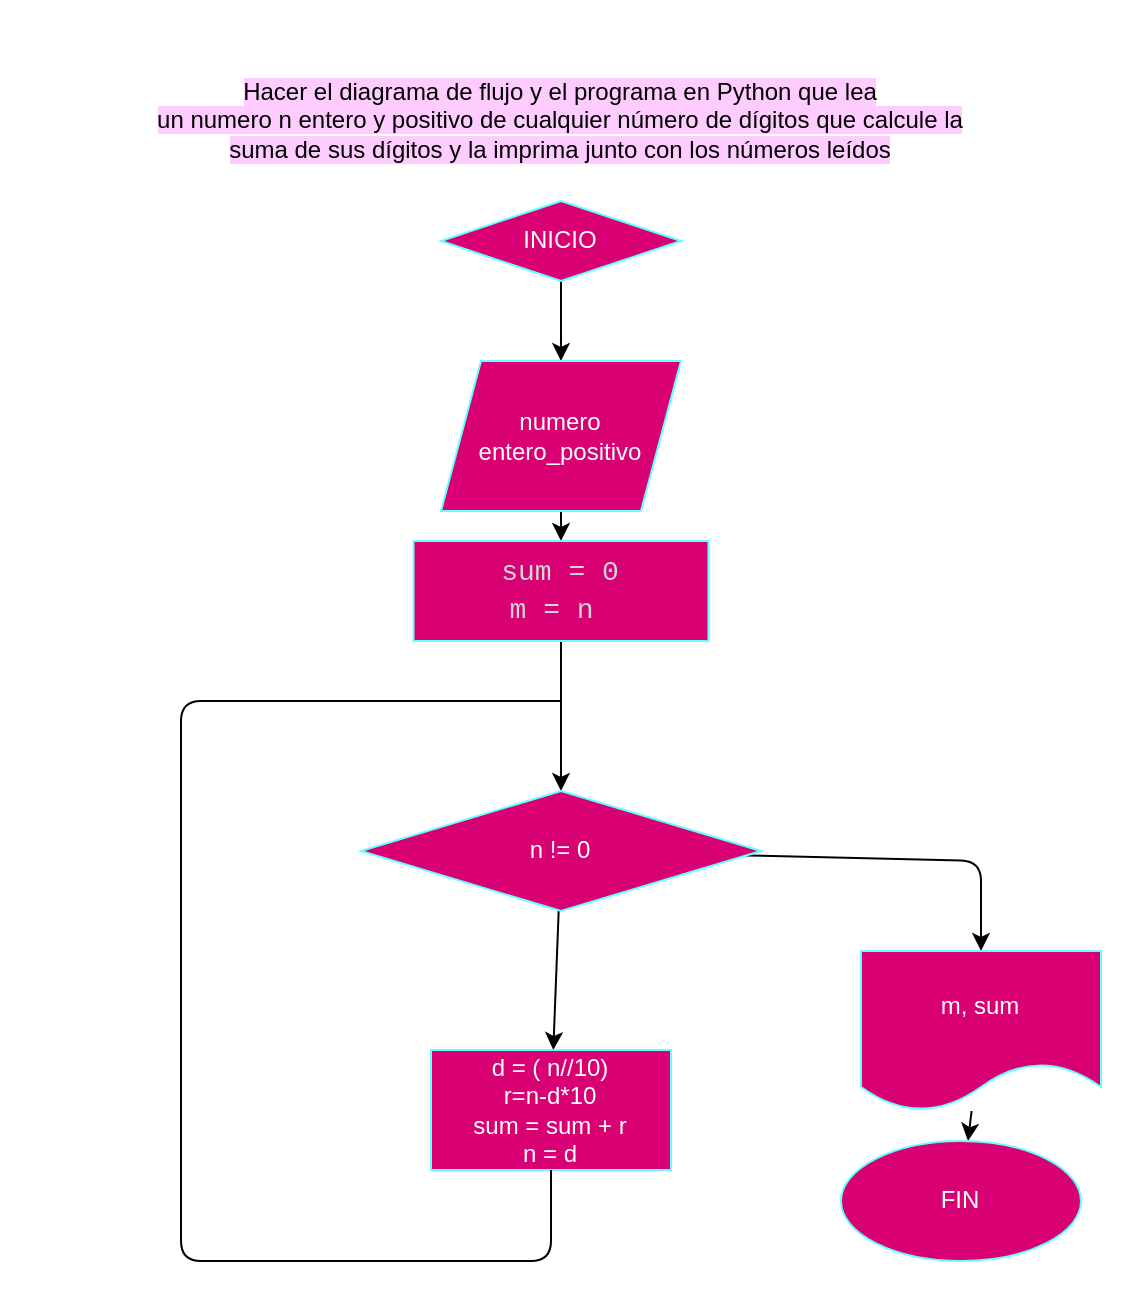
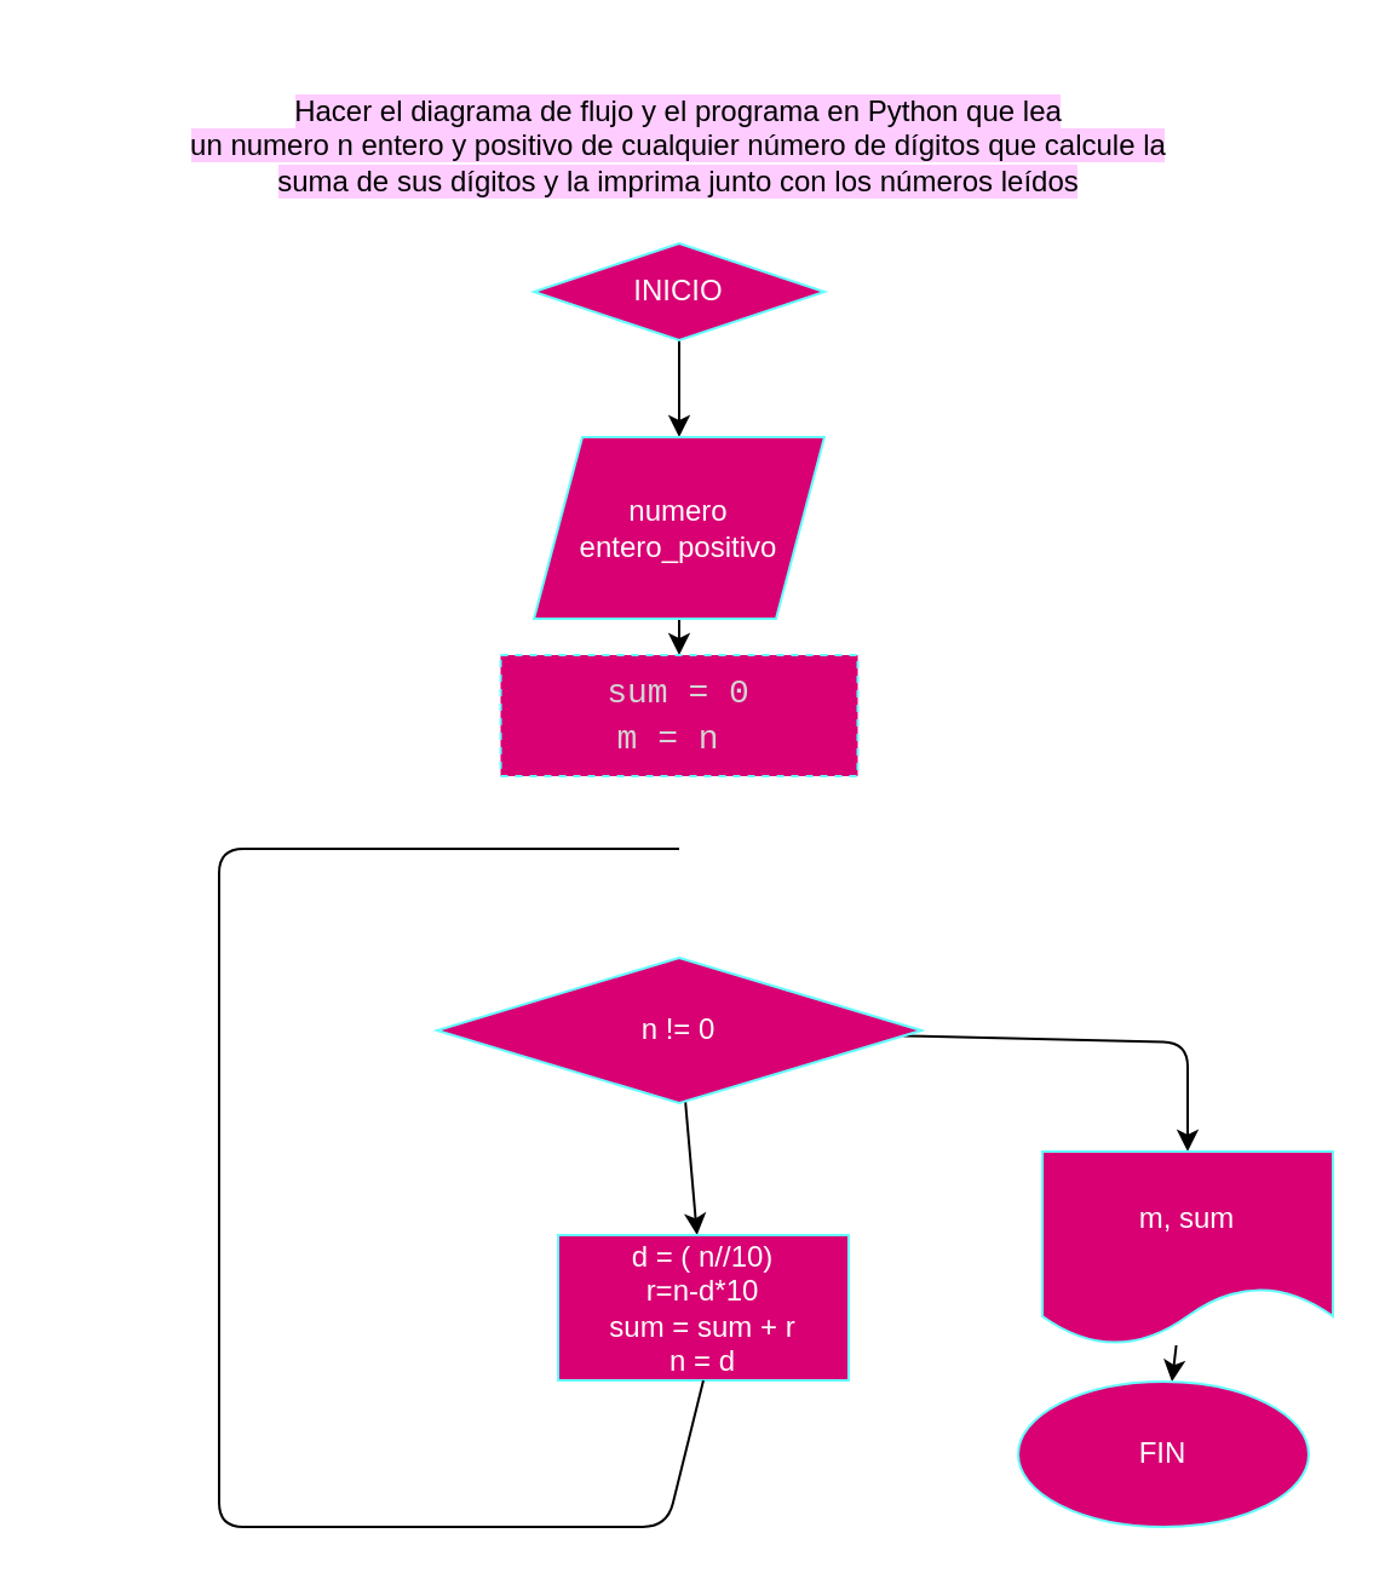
  <mxCell id="0" />
  <mxCell id="1" parent="0" />
  <mxCell id="2" value="&lt;p class=&quot;MsoNormal&quot;&gt;&lt;span style=&quot;background-color: rgb(255 , 204 , 255)&quot;&gt;&lt;font color=&quot;#000000&quot;&gt;Hacer el diagrama de flujo y el programa en Python que lea&lt;br&gt;un numero n entero y positivo de cualquier número de dígitos que calcule la&lt;br&gt;suma de sus dígitos y la imprima junto con los números leídos &lt;/font&gt;&lt;/span&gt;&lt;/p&gt;" style="text;whiteSpace=wrap;html=1;align=center;" parent="1" vertex="1"><mxGeometry x="20" y="20" width="520" height="80" as="geometry" /></mxCell>
  <mxCell id="3" value="" style="edgeStyle=none;html=1;" parent="1" source="4" target="6" edge="1"><mxGeometry relative="1" as="geometry" /></mxCell>
  <mxCell id="4" value="INICIO" style="rhombus;whiteSpace=wrap;html=1;fillColor=#d80073;fontColor=#ffffff;strokeColor=#66FFFF;" parent="1" vertex="1"><mxGeometry x="220" y="100" width="120" height="40" as="geometry" /></mxCell>
  <mxCell id="5" value="" style="edgeStyle=none;html=1;" parent="1" source="6" target="8" edge="1"><mxGeometry relative="1" as="geometry" /></mxCell>
  <mxCell id="6" value="numero entero_positivo" style="shape=parallelogram;perimeter=parallelogramPerimeter;whiteSpace=wrap;html=1;fixedSize=1;fillColor=#d80073;strokeColor=#66FFFF;fontColor=#ffffff;" parent="1" vertex="1"><mxGeometry x="220" y="180" width="120" height="75" as="geometry" /></mxCell>
- <mxCell id="7" value="" style="edgeStyle=none;html=1;" parent="1" source="8" target="11" edge="1"><mxGeometry relative="1" as="geometry" /></mxCell>
- <mxCell id="8" value="&lt;div style=&quot;color: rgb(212 , 212 , 212) ; font-family: &amp;#34;consolas&amp;#34; , &amp;#34;courier new&amp;#34; , monospace ; font-size: 14px ; line-height: 19px&quot;&gt;&lt;div style=&quot;line-height: 19px&quot;&gt;sum = 0&lt;/div&gt;&lt;div style=&quot;line-height: 19px&quot;&gt;m = n&amp;nbsp;&lt;/div&gt;&lt;/div&gt;" style="whiteSpace=wrap;html=1;fillColor=#d80073;strokeColor=#66FFFF;fontColor=#ffffff;" parent="1" vertex="1"><mxGeometry x="206.25" y="270" width="147.5" height="50" as="geometry" /></mxCell>
+ <mxCell id="8" value="&lt;div style=&quot;color: rgb(212 , 212 , 212) ; font-family: &amp;#34;consolas&amp;#34; , &amp;#34;courier new&amp;#34; , monospace ; font-size: 14px ; line-height: 19px&quot;&gt;&lt;div style=&quot;line-height: 19px&quot;&gt;sum = 0&lt;/div&gt;&lt;div style=&quot;line-height: 19px&quot;&gt;m = n&amp;nbsp;&lt;/div&gt;&lt;/div&gt;" style="whiteSpace=wrap;html=1;fillColor=#d80073;strokeColor=#66FFFF;fontColor=#ffffff;dashed=1;" parent="1" vertex="1"><mxGeometry x="206.25" y="270" width="147.5" height="50" as="geometry" /></mxCell>
  <mxCell id="9" value="" style="edgeStyle=none;html=1;" parent="1" source="11" target="12" edge="1"><mxGeometry relative="1" as="geometry" /></mxCell>
  <mxCell id="10" value="" style="edgeStyle=none;html=1;" parent="1" source="11" target="14" edge="1"><mxGeometry relative="1" as="geometry"><Array as="points"><mxPoint x="490" y="430" /></Array></mxGeometry></mxCell>
  <mxCell id="11" value="n != 0" style="rhombus;whiteSpace=wrap;html=1;fillColor=#d80073;strokeColor=#66FFFF;fontColor=#ffffff;" parent="1" vertex="1"><mxGeometry x="180" y="395" width="200" height="60" as="geometry" /></mxCell>
- <mxCell id="12" value="d = ( n//10)&lt;br&gt;r=n-d*10&lt;br&gt;sum = sum + r&lt;br&gt;n = d" style="whiteSpace=wrap;html=1;fillColor=#d80073;strokeColor=#66FFFF;fontColor=#ffffff;" parent="1" vertex="1"><mxGeometry x="215" y="524.5" width="120" height="60" as="geometry" /></mxCell>
+ <mxCell id="12" value="d = ( n//10)&lt;br&gt;r=n-d*10&lt;br&gt;sum = sum + r&lt;br&gt;n = d" style="whiteSpace=wrap;html=1;fillColor=#d80073;strokeColor=#66FFFF;fontColor=#ffffff;" parent="1" vertex="1"><mxGeometry x="230" y="509.5" width="120" height="60" as="geometry" /></mxCell>
  <mxCell id="13" value="" style="edgeStyle=none;html=1;" parent="1" source="14" target="15" edge="1"><mxGeometry relative="1" as="geometry" /></mxCell>
  <mxCell id="14" value="m, sum" style="shape=document;whiteSpace=wrap;html=1;boundedLbl=1;fillColor=#d80073;strokeColor=#66FFFF;fontColor=#ffffff;" parent="1" vertex="1"><mxGeometry x="430" y="475" width="120" height="80" as="geometry" /></mxCell>
  <mxCell id="15" value="FIN" style="ellipse;whiteSpace=wrap;html=1;fillColor=#d80073;strokeColor=#66FFFF;fontColor=#ffffff;" parent="1" vertex="1"><mxGeometry x="420" y="570" width="120" height="60" as="geometry" /></mxCell>
  <mxCell id="16" value="" style="endArrow=none;html=1;exitX=0.5;exitY=1;exitDx=0;exitDy=0;" edge="1" parent="1" source="12"><mxGeometry width="50" height="50" relative="1" as="geometry"><mxPoint x="270" y="470" as="sourcePoint" /><mxPoint x="280" y="350" as="targetPoint" /><Array as="points"><mxPoint x="275" y="630" /><mxPoint x="90" y="630" /><mxPoint x="90" y="350" /></Array></mxGeometry></mxCell>
  <mxCell id="17" value="&lt;font color=&quot;#ffffff&quot;&gt;Falso&lt;/font&gt;" style="text;html=1;align=center;verticalAlign=middle;resizable=0;points=[];autosize=1;strokeColor=none;fillColor=none;fontColor=#000000;" vertex="1" parent="1"><mxGeometry x="390" y="410" width="40" height="20" as="geometry" /></mxCell>
